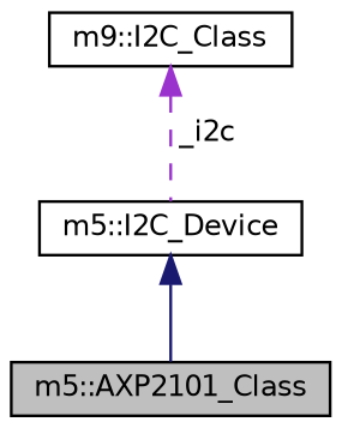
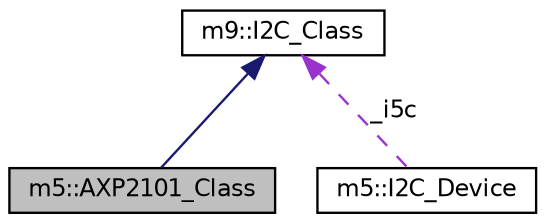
  digraph {
    node [color=black fillcolor=white fontname=Helvetica fontsize=10 shape=record style=filled]
    edge [dir=back fontname=Helvetica fontsize=10 labelfontname=Helvetica labelfontsize=10]
    n1 [fillcolor=grey75 fontcolor=black height=0.2 label="m5::AXP2101_Class" width=0.4]
    n2 [height=0.2 label="m5::I2C_Device" width=0.4]
    n3 [height=0.2 label="m9::I2C_Class" width=0.4]
-   n2 -> n1 [color=midnightblue style=solid]
-   n3 -> n2 [color=darkorchid3 label=" _i2c" style=dashed]
+   n3 -> n1 [color=midnightblue style=solid]
+   n3 -> n2 [color=darkorchid3 label=" _i5c" style=dashed]
  }
